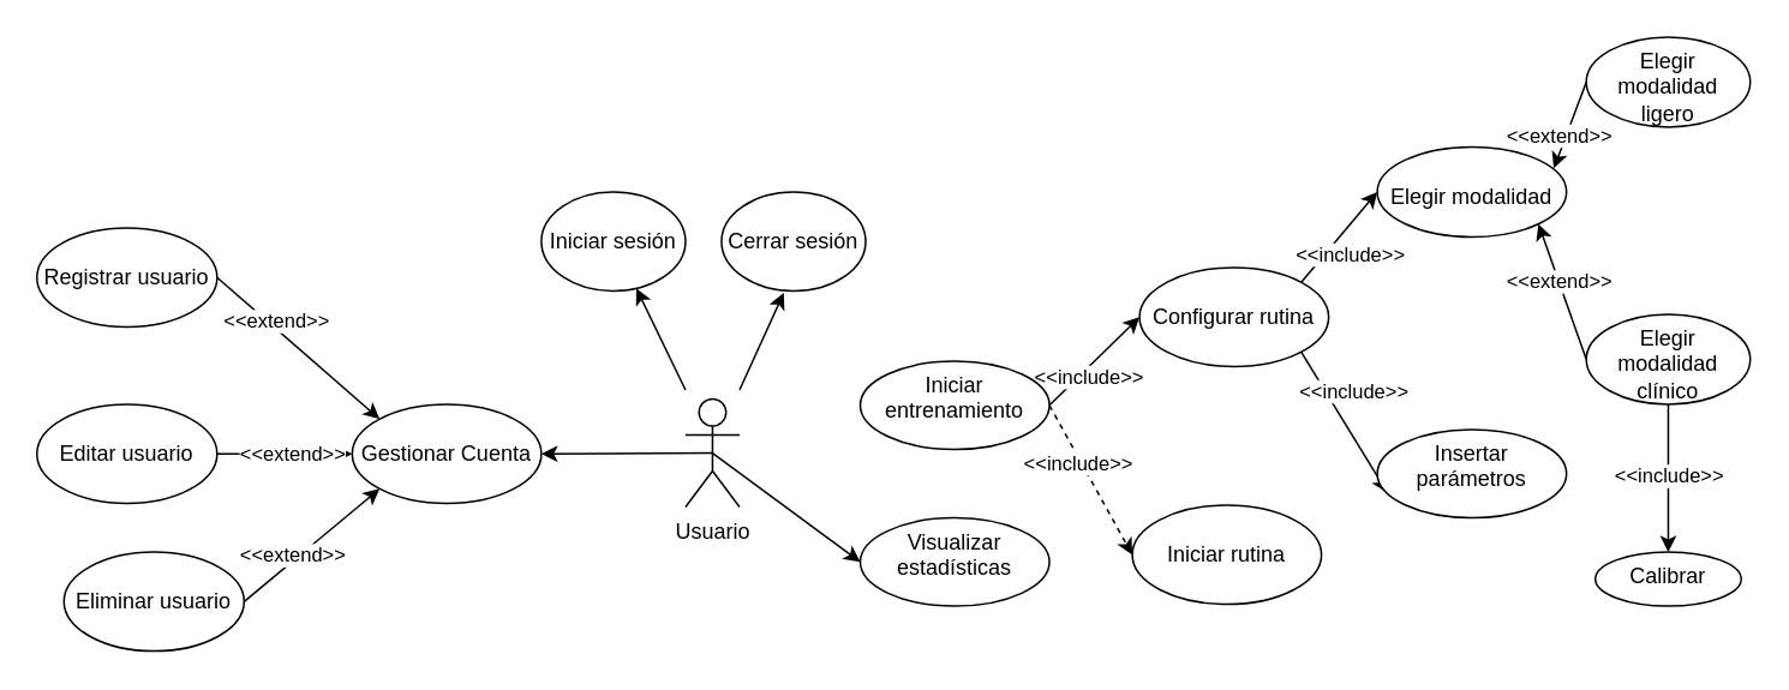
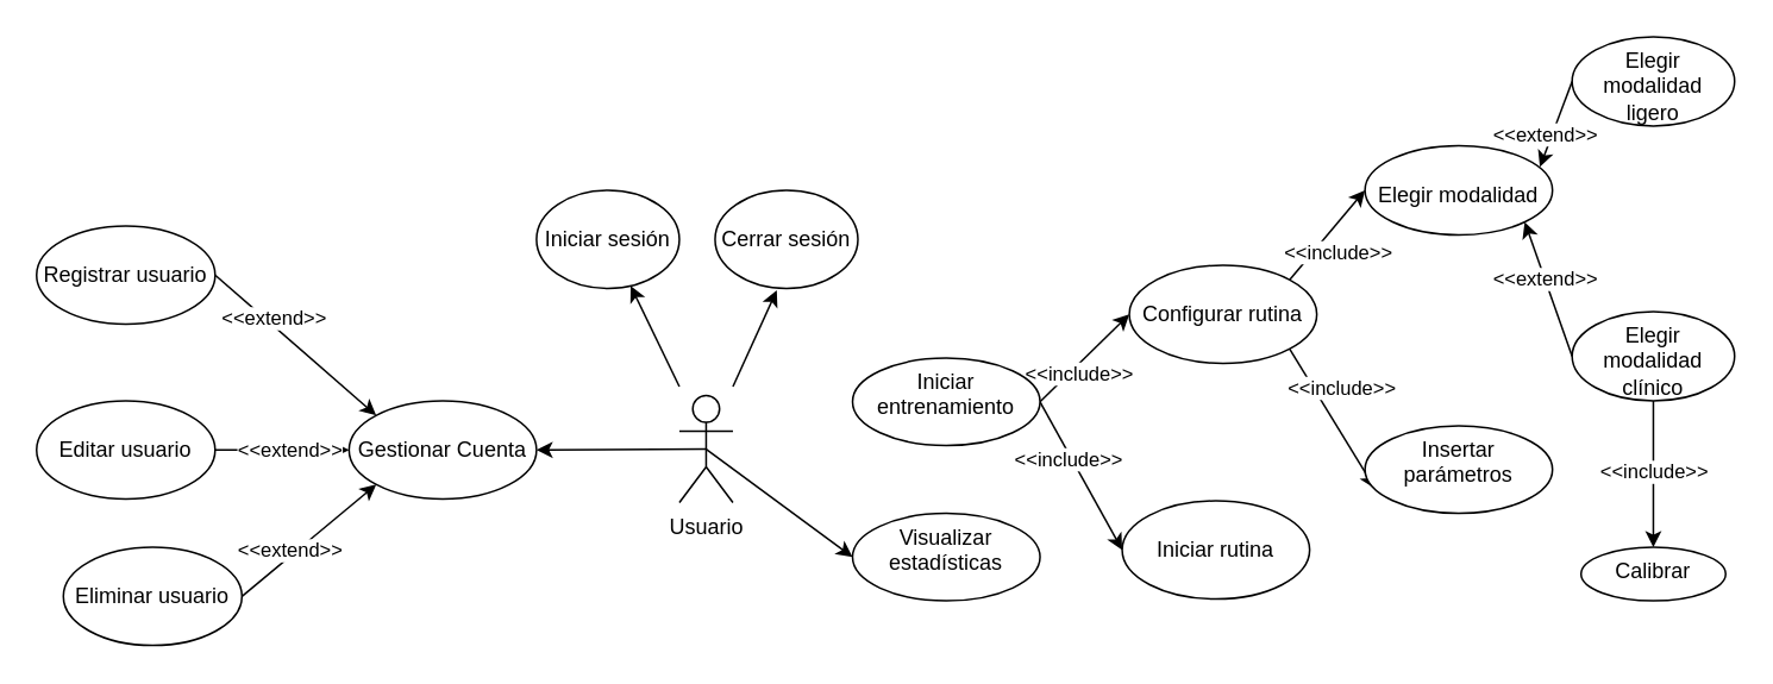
  <mxCell id="0" />
  <mxCell id="1" parent="0" />
  <mxCell id="2" value="" style="edgeStyle=none;html=1;" parent="1" target="6" edge="1"><mxGeometry relative="1" as="geometry"><mxPoint x="380" y="216" as="sourcePoint" /></mxGeometry></mxCell>
  <mxCell id="3" style="edgeStyle=none;html=1;exitX=0.5;exitY=0.5;exitDx=0;exitDy=0;exitPerimeter=0;entryX=1;entryY=0.5;entryDx=0;entryDy=0;" parent="1" source="5" target="9" edge="1"><mxGeometry relative="1" as="geometry" /></mxCell>
  <mxCell id="4" style="edgeStyle=none;html=1;exitX=0.5;exitY=0.5;exitDx=0;exitDy=0;exitPerimeter=0;entryX=0;entryY=0.5;entryDx=0;entryDy=0;" parent="1" source="5" target="24" edge="1"><mxGeometry relative="1" as="geometry" /></mxCell>
  <mxCell id="5" value="Usuario" style="shape=umlActor;verticalLabelPosition=bottom;verticalAlign=top;html=1;outlineConnect=0;" parent="1" vertex="1"><mxGeometry x="380" y="221" width="30" height="60" as="geometry" /></mxCell>
  <mxCell id="6" value="&lt;br&gt;Iniciar sesión" style="ellipse;whiteSpace=wrap;html=1;verticalAlign=top;" parent="1" vertex="1"><mxGeometry x="300" y="106" width="80" height="55" as="geometry" /></mxCell>
  <mxCell id="7" value="&lt;br&gt;Cerrar sesión" style="ellipse;whiteSpace=wrap;html=1;verticalAlign=top;" parent="1" vertex="1"><mxGeometry x="400" y="106" width="80" height="55" as="geometry" /></mxCell>
  <mxCell id="8" value="" style="endArrow=classic;html=1;entryX=0.432;entryY=1.019;entryDx=0;entryDy=0;entryPerimeter=0;" parent="1" target="7" edge="1"><mxGeometry width="50" height="50" relative="1" as="geometry"><mxPoint x="410" y="216" as="sourcePoint" /><mxPoint x="490" y="246" as="targetPoint" /></mxGeometry></mxCell>
  <mxCell id="9" value="&lt;br&gt;Gestionar Cuenta" style="ellipse;whiteSpace=wrap;html=1;verticalAlign=top;" parent="1" vertex="1"><mxGeometry x="195" y="224" width="105" height="55" as="geometry" /></mxCell>
  <mxCell id="10" style="edgeStyle=none;html=1;exitX=1;exitY=0.5;exitDx=0;exitDy=0;entryX=0;entryY=0;entryDx=0;entryDy=0;" parent="1" source="12" target="9" edge="1"><mxGeometry relative="1" as="geometry" /></mxCell>
  <mxCell id="11" value="&amp;lt;&amp;lt;extend&amp;gt;&amp;gt;" style="edgeLabel;html=1;align=center;verticalAlign=middle;resizable=0;points=[];" parent="10" vertex="1" connectable="0"><mxGeometry x="-0.379" relative="1" as="geometry"><mxPoint x="5" as="offset" /></mxGeometry></mxCell>
  <mxCell id="12" value="&lt;br&gt;Registrar usuario" style="ellipse;whiteSpace=wrap;html=1;verticalAlign=top;" parent="1" vertex="1"><mxGeometry x="20" y="126" width="100" height="55" as="geometry" /></mxCell>
  <mxCell id="13" style="edgeStyle=none;html=1;exitX=1;exitY=0.5;exitDx=0;exitDy=0;entryX=0;entryY=0.5;entryDx=0;entryDy=0;" parent="1" source="14" target="9" edge="1"><mxGeometry relative="1" as="geometry" /></mxCell>
  <mxCell id="14" value="&lt;br&gt;Editar usuario" style="ellipse;whiteSpace=wrap;html=1;verticalAlign=top;" parent="1" vertex="1"><mxGeometry x="20" y="224" width="100" height="55" as="geometry" /></mxCell>
  <mxCell id="15" style="edgeStyle=none;html=1;exitX=1;exitY=0.5;exitDx=0;exitDy=0;entryX=0;entryY=1;entryDx=0;entryDy=0;" parent="1" source="18" target="9" edge="1"><mxGeometry relative="1" as="geometry" /></mxCell>
  <mxCell id="16" value="&amp;lt;&amp;lt;extend&amp;gt;&amp;gt;" style="edgeLabel;html=1;align=center;verticalAlign=middle;resizable=0;points=[];" parent="15" vertex="1" connectable="0"><mxGeometry x="-0.177" relative="1" as="geometry"><mxPoint x="-4" as="offset" /></mxGeometry></mxCell>
  <mxCell id="17" value="&amp;lt;&amp;lt;extend&amp;gt;&amp;gt;" style="edgeLabel;html=1;align=center;verticalAlign=middle;resizable=0;points=[];" parent="15" vertex="1" connectable="0"><mxGeometry x="-0.177" relative="1" as="geometry"><mxPoint x="-4" y="-56" as="offset" /></mxGeometry></mxCell>
  <mxCell id="18" value="&lt;br&gt;Eliminar usuario" style="ellipse;whiteSpace=wrap;html=1;verticalAlign=top;" parent="1" vertex="1"><mxGeometry x="35" y="306" width="100" height="55" as="geometry" /></mxCell>
  <mxCell id="19" style="edgeStyle=none;html=1;exitX=1;exitY=1;exitDx=0;exitDy=0;entryX=0.054;entryY=0.718;entryDx=0;entryDy=0;entryPerimeter=0;" parent="1" source="23" target="26" edge="1"><mxGeometry relative="1" as="geometry" /></mxCell>
  <mxCell id="20" value="&amp;lt;&amp;lt;include&amp;gt;&amp;gt;" style="edgeLabel;html=1;align=center;verticalAlign=middle;resizable=0;points=[];" parent="19" vertex="1" connectable="0"><mxGeometry x="-0.641" y="-1" relative="1" as="geometry"><mxPoint x="21" y="7" as="offset" /></mxGeometry></mxCell>
  <mxCell id="21" style="edgeStyle=none;html=1;exitX=1;exitY=0;exitDx=0;exitDy=0;entryX=0;entryY=0.5;entryDx=0;entryDy=0;" parent="1" source="23" target="25" edge="1"><mxGeometry relative="1" as="geometry" /></mxCell>
  <mxCell id="22" value="&amp;lt;&amp;lt;include&amp;gt;&amp;gt;" style="edgeLabel;html=1;align=center;verticalAlign=middle;resizable=0;points=[];" parent="21" vertex="1" connectable="0"><mxGeometry x="-0.361" relative="1" as="geometry"><mxPoint x="13" as="offset" /></mxGeometry></mxCell>
  <mxCell id="23" value="&lt;br&gt;Configurar rutina" style="ellipse;whiteSpace=wrap;html=1;verticalAlign=top;" parent="1" vertex="1"><mxGeometry x="632" y="148" width="105" height="55" as="geometry" /></mxCell>
  <mxCell id="24" value="Visualizar estadísticas" style="ellipse;whiteSpace=wrap;html=1;verticalAlign=top;" parent="1" vertex="1"><mxGeometry x="477" y="287" width="105" height="49" as="geometry" /></mxCell>
  <mxCell id="25" value="&lt;br&gt;Elegir modalidad" style="ellipse;whiteSpace=wrap;html=1;verticalAlign=top;" parent="1" vertex="1"><mxGeometry x="764" y="81" width="105" height="50" as="geometry" /></mxCell>
  <mxCell id="26" value="Insertar parámetros" style="ellipse;whiteSpace=wrap;html=1;verticalAlign=top;" parent="1" vertex="1"><mxGeometry x="764" y="238" width="105" height="49" as="geometry" /></mxCell>
  <mxCell id="27" style="edgeStyle=none;html=1;exitX=1;exitY=0.5;exitDx=0;exitDy=0;entryX=0;entryY=0.5;entryDx=0;entryDy=0;" parent="1" source="31" target="23" edge="1"><mxGeometry relative="1" as="geometry" /></mxCell>
  <mxCell id="28" value="&amp;lt;&amp;lt;include&amp;gt;&amp;gt;" style="edgeLabel;html=1;align=center;verticalAlign=middle;resizable=0;points=[];" parent="27" vertex="1" connectable="0"><mxGeometry x="-0.427" y="3" relative="1" as="geometry"><mxPoint x="9" as="offset" /></mxGeometry></mxCell>
- <mxCell id="29" style="edgeStyle=none;html=1;exitX=1;exitY=0.5;exitDx=0;exitDy=0;entryX=0;entryY=0.5;entryDx=0;entryDy=0;dashed=1;" parent="1" source="31" target="32" edge="1"><mxGeometry relative="1" as="geometry" /></mxCell>
+ <mxCell id="29" style="edgeStyle=none;html=1;exitX=1;exitY=0.5;exitDx=0;exitDy=0;entryX=0;entryY=0.5;entryDx=0;entryDy=0;" parent="1" source="31" target="32" edge="1"><mxGeometry relative="1" as="geometry" /></mxCell>
  <mxCell id="30" value="&amp;lt;&amp;lt;include&amp;gt;&amp;gt;" style="edgeLabel;html=1;align=center;verticalAlign=middle;resizable=0;points=[];" parent="29" vertex="1" connectable="0"><mxGeometry x="-0.245" y="-2" relative="1" as="geometry"><mxPoint as="offset" /></mxGeometry></mxCell>
  <mxCell id="31" value="Iniciar entrenamiento" style="ellipse;whiteSpace=wrap;html=1;verticalAlign=top;" parent="1" vertex="1"><mxGeometry x="477" y="200" width="105" height="49" as="geometry" /></mxCell>
  <mxCell id="32" value="&lt;br&gt;Iniciar rutina" style="ellipse;whiteSpace=wrap;html=1;verticalAlign=top;" parent="1" vertex="1"><mxGeometry x="628" y="280" width="105" height="55" as="geometry" /></mxCell>
  <mxCell id="33" style="edgeStyle=none;html=1;exitX=0;exitY=0.5;exitDx=0;exitDy=0;entryX=0.933;entryY=0.239;entryDx=0;entryDy=0;entryPerimeter=0;" parent="1" source="35" target="25" edge="1"><mxGeometry relative="1" as="geometry" /></mxCell>
  <mxCell id="34" value="&amp;lt;&amp;lt;extend&amp;gt;&amp;gt;" style="edgeLabel;html=1;align=center;verticalAlign=middle;resizable=0;points=[];" parent="33" vertex="1" connectable="0"><mxGeometry x="0.232" y="-1" relative="1" as="geometry"><mxPoint x="-3" as="offset" /></mxGeometry></mxCell>
  <mxCell id="35" value="Elegir modalidad&lt;br&gt;ligero" style="ellipse;whiteSpace=wrap;html=1;verticalAlign=top;" parent="1" vertex="1"><mxGeometry x="880" y="20" width="91" height="50" as="geometry" /></mxCell>
  <mxCell id="36" style="edgeStyle=none;html=1;exitX=0;exitY=0.5;exitDx=0;exitDy=0;entryX=1;entryY=1;entryDx=0;entryDy=0;" parent="1" source="40" target="25" edge="1"><mxGeometry relative="1" as="geometry" /></mxCell>
  <mxCell id="37" value="&amp;lt;&amp;lt;extend&amp;gt;&amp;gt;" style="edgeLabel;html=1;align=center;verticalAlign=middle;resizable=0;points=[];" parent="36" vertex="1" connectable="0"><mxGeometry x="0.159" relative="1" as="geometry"><mxPoint as="offset" /></mxGeometry></mxCell>
  <mxCell id="38" style="edgeStyle=none;html=1;exitX=0.5;exitY=1;exitDx=0;exitDy=0;entryX=0.5;entryY=0;entryDx=0;entryDy=0;" parent="1" source="40" target="41" edge="1"><mxGeometry relative="1" as="geometry" /></mxCell>
  <mxCell id="39" value="&amp;lt;&amp;lt;include&amp;gt;&amp;gt;" style="edgeLabel;html=1;align=center;verticalAlign=middle;resizable=0;points=[];" parent="38" vertex="1" connectable="0"><mxGeometry x="-0.447" y="-1" relative="1" as="geometry"><mxPoint x="1" y="16" as="offset" /></mxGeometry></mxCell>
  <mxCell id="40" value="Elegir modalidad&lt;br&gt;clínico" style="ellipse;whiteSpace=wrap;html=1;verticalAlign=top;" parent="1" vertex="1"><mxGeometry x="880" y="174" width="91" height="50" as="geometry" /></mxCell>
  <mxCell id="41" value="Calibrar" style="ellipse;whiteSpace=wrap;html=1;verticalAlign=top;" parent="1" vertex="1"><mxGeometry x="885" y="306" width="81" height="30" as="geometry" /></mxCell>
